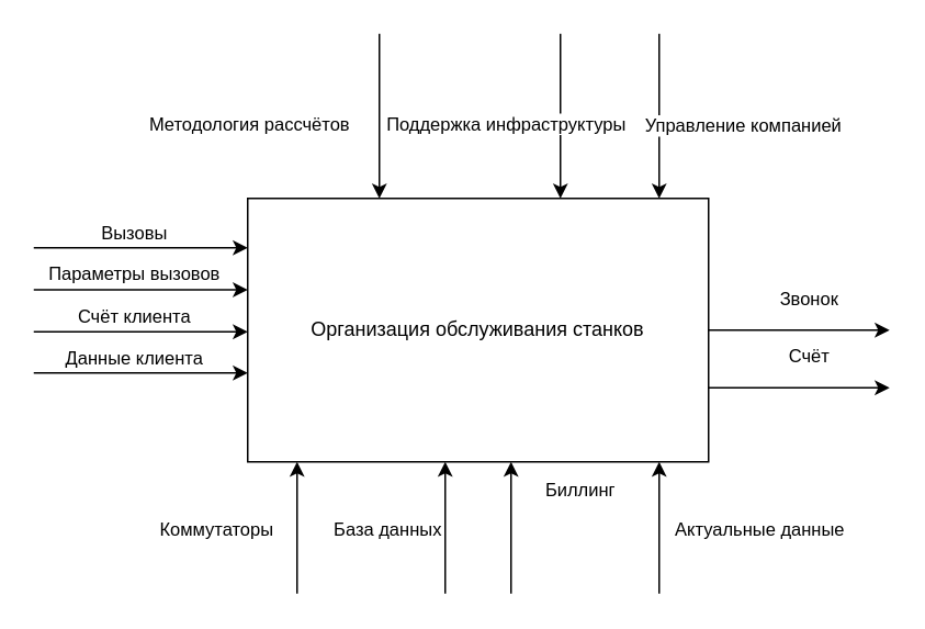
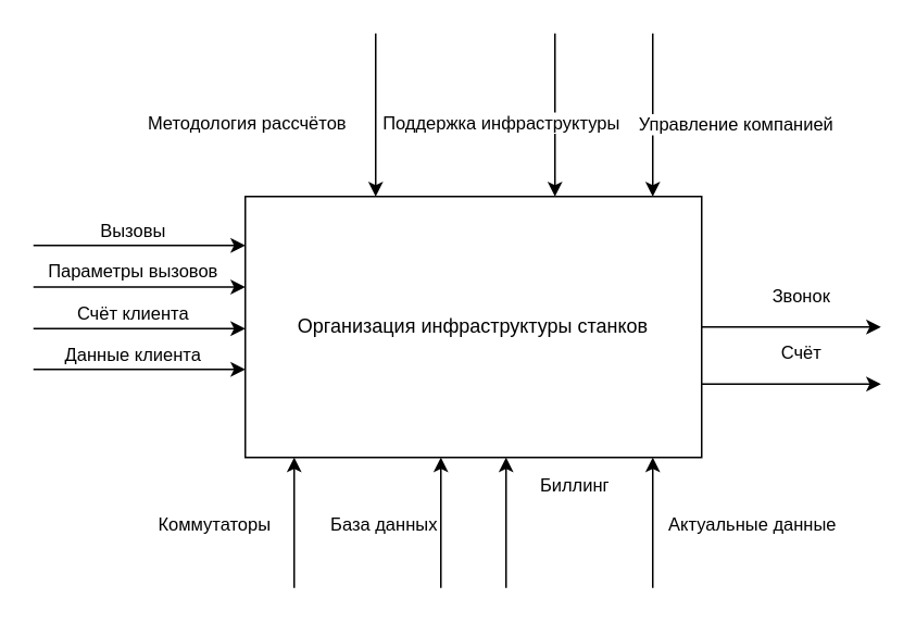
  <mxCell id="0" />
  <mxCell id="1" parent="0" />
- <mxCell id="2" value="Организация обслуживания станков" style="rounded=0;whiteSpace=wrap;html=1;" vertex="1" parent="1"><mxGeometry x="150" y="120" width="280" height="160" as="geometry" /></mxCell>
+ <mxCell id="2" value="Организация инфраструктуры станков" style="rounded=0;whiteSpace=wrap;html=1;" vertex="1" parent="1"><mxGeometry x="150" y="120" width="280" height="160" as="geometry" /></mxCell>
  <mxCell id="3" value="" style="endArrow=classic;html=1;rounded=0;" edge="1" parent="1" source="2"><mxGeometry width="50" height="50" relative="1" as="geometry"><mxPoint x="470" y="225" as="sourcePoint" /><mxPoint x="540" y="200" as="targetPoint" /></mxGeometry></mxCell>
  <mxCell id="4" value="Звонок" style="edgeLabel;html=1;align=center;verticalAlign=middle;resizable=0;points=[];" vertex="1" connectable="0" parent="3"><mxGeometry x="-0.327" y="1" relative="1" as="geometry"><mxPoint x="23" y="-19" as="offset" /></mxGeometry></mxCell>
  <mxCell id="5" value="" style="endArrow=classic;html=1;rounded=0;" edge="1" parent="1"><mxGeometry width="50" height="50" relative="1" as="geometry"><mxPoint x="230" y="20" as="sourcePoint" /><mxPoint x="230" y="120" as="targetPoint" /><Array as="points" /></mxGeometry></mxCell>
  <mxCell id="6" value="Методология рассчётов" style="edgeLabel;html=1;align=center;verticalAlign=middle;resizable=0;points=[];" vertex="1" connectable="0" parent="5"><mxGeometry x="-0.731" y="-4" relative="1" as="geometry"><mxPoint x="-76" y="41" as="offset" /></mxGeometry></mxCell>
  <mxCell id="7" value="" style="endArrow=classic;html=1;rounded=0;" edge="1" parent="1"><mxGeometry width="50" height="50" relative="1" as="geometry"><mxPoint x="20" y="226" as="sourcePoint" /><mxPoint x="150" y="226" as="targetPoint" /></mxGeometry></mxCell>
  <mxCell id="8" value="Биллинг" style="edgeLabel;html=1;align=center;verticalAlign=middle;resizable=0;points=[];" vertex="1" connectable="0" parent="7"><mxGeometry x="-0.218" y="-1" relative="1" as="geometry"><mxPoint x="280" y="69" as="offset" /></mxGeometry></mxCell>
  <mxCell id="9" value="Данные клиента" style="edgeLabel;html=1;align=center;verticalAlign=middle;resizable=0;points=[];" vertex="1" connectable="0" parent="7"><mxGeometry x="-0.169" y="1" relative="1" as="geometry"><mxPoint x="6" y="-9" as="offset" /></mxGeometry></mxCell>
  <mxCell id="10" value="" style="endArrow=classic;html=1;rounded=0;entryX=0;entryY=0.75;entryDx=0;entryDy=0;" edge="1" parent="1"><mxGeometry width="50" height="50" relative="1" as="geometry"><mxPoint x="20" y="175.52" as="sourcePoint" /><mxPoint x="150" y="175.52" as="targetPoint" /></mxGeometry></mxCell>
  <mxCell id="11" value="Параметры вызовов" style="edgeLabel;html=1;align=center;verticalAlign=middle;resizable=0;points=[];" vertex="1" connectable="0" parent="10"><mxGeometry x="-0.538" y="-1" relative="1" as="geometry"><mxPoint x="30" y="-11" as="offset" /></mxGeometry></mxCell>
  <mxCell id="12" value="" style="endArrow=classic;html=1;rounded=0;" edge="1" parent="1"><mxGeometry width="50" height="50" relative="1" as="geometry"><mxPoint x="310" y="360" as="sourcePoint" /><mxPoint x="310" y="280" as="targetPoint" /><Array as="points"><mxPoint x="310" y="300" /></Array></mxGeometry></mxCell>
  <mxCell id="13" value="" style="endArrow=classic;html=1;rounded=0;entryX=0;entryY=0.75;entryDx=0;entryDy=0;" edge="1" parent="1"><mxGeometry width="50" height="50" relative="1" as="geometry"><mxPoint x="20" y="150" as="sourcePoint" /><mxPoint x="150" y="150" as="targetPoint" /></mxGeometry></mxCell>
  <mxCell id="14" value="Вызовы" style="edgeLabel;html=1;align=center;verticalAlign=middle;resizable=0;points=[];" vertex="1" connectable="0" parent="13"><mxGeometry x="-0.169" y="1" relative="1" as="geometry"><mxPoint x="6" y="-9" as="offset" /></mxGeometry></mxCell>
  <mxCell id="15" value="" style="endArrow=classic;html=1;rounded=0;" edge="1" parent="1"><mxGeometry width="50" height="50" relative="1" as="geometry"><mxPoint x="340" y="20" as="sourcePoint" /><mxPoint x="340" y="120" as="targetPoint" /><Array as="points" /></mxGeometry></mxCell>
  <mxCell id="16" value="Поддержка инфраструктуры" style="edgeLabel;html=1;align=center;verticalAlign=middle;resizable=0;points=[];" vertex="1" connectable="0" parent="15"><mxGeometry x="-0.731" y="-4" relative="1" as="geometry"><mxPoint x="-30" y="41" as="offset" /></mxGeometry></mxCell>
  <mxCell id="17" value="" style="endArrow=classic;html=1;rounded=0;" edge="1" parent="1"><mxGeometry width="50" height="50" relative="1" as="geometry"><mxPoint x="180" y="360" as="sourcePoint" /><mxPoint x="180" y="280" as="targetPoint" /></mxGeometry></mxCell>
  <mxCell id="18" value="Коммутаторы" style="edgeLabel;html=1;align=center;verticalAlign=middle;resizable=0;points=[];" vertex="1" connectable="0" parent="17"><mxGeometry x="0.305" y="-1" relative="1" as="geometry"><mxPoint x="-51" y="12" as="offset" /></mxGeometry></mxCell>
  <mxCell id="19" value="" style="endArrow=classic;html=1;rounded=0;" edge="1" parent="1"><mxGeometry width="50" height="50" relative="1" as="geometry"><mxPoint x="400" y="360" as="sourcePoint" /><mxPoint x="400" y="280" as="targetPoint" /></mxGeometry></mxCell>
  <mxCell id="20" value="Актуальные данные" style="edgeLabel;html=1;align=center;verticalAlign=middle;resizable=0;points=[];" vertex="1" connectable="0" parent="19"><mxGeometry x="-0.523" y="1" relative="1" as="geometry"><mxPoint x="61" y="-21" as="offset" /></mxGeometry></mxCell>
  <mxCell id="21" value="" style="endArrow=classic;html=1;rounded=0;" edge="1" parent="1"><mxGeometry width="50" height="50" relative="1" as="geometry"><mxPoint x="400" y="20" as="sourcePoint" /><mxPoint x="400" y="120" as="targetPoint" /></mxGeometry></mxCell>
  <mxCell id="22" value="Управление компанией" style="edgeLabel;html=1;align=center;verticalAlign=middle;resizable=0;points=[];" vertex="1" connectable="0" parent="21"><mxGeometry x="-0.337" relative="1" as="geometry"><mxPoint x="50" y="22" as="offset" /></mxGeometry></mxCell>
  <mxCell id="23" value="" style="endArrow=classic;html=1;rounded=0;" edge="1" parent="1"><mxGeometry width="50" height="50" relative="1" as="geometry"><mxPoint x="270" y="360" as="sourcePoint" /><mxPoint x="270" y="280" as="targetPoint" /></mxGeometry></mxCell>
  <mxCell id="24" value="База данных" style="edgeLabel;html=1;align=center;verticalAlign=middle;resizable=0;points=[];" vertex="1" connectable="0" parent="23"><mxGeometry x="0.305" y="-1" relative="1" as="geometry"><mxPoint x="-37" y="12" as="offset" /></mxGeometry></mxCell>
  <mxCell id="25" value="" style="endArrow=classic;html=1;rounded=0;entryX=0;entryY=0.75;entryDx=0;entryDy=0;" edge="1" parent="1"><mxGeometry width="50" height="50" relative="1" as="geometry"><mxPoint x="20" y="201" as="sourcePoint" /><mxPoint x="150" y="201" as="targetPoint" /></mxGeometry></mxCell>
  <mxCell id="26" value="Счёт клиента" style="edgeLabel;html=1;align=center;verticalAlign=middle;resizable=0;points=[];" vertex="1" connectable="0" parent="25"><mxGeometry x="-0.538" y="-1" relative="1" as="geometry"><mxPoint x="30" y="-11" as="offset" /></mxGeometry></mxCell>
  <mxCell id="27" value="" style="endArrow=classic;html=1;rounded=0;" edge="1" parent="1"><mxGeometry width="50" height="50" relative="1" as="geometry"><mxPoint x="430" y="235" as="sourcePoint" /><mxPoint x="540" y="235" as="targetPoint" /></mxGeometry></mxCell>
  <mxCell id="28" value="Счёт" style="edgeLabel;html=1;align=center;verticalAlign=middle;resizable=0;points=[];" vertex="1" connectable="0" parent="27"><mxGeometry x="-0.327" y="1" relative="1" as="geometry"><mxPoint x="23" y="-19" as="offset" /></mxGeometry></mxCell>
